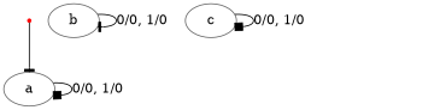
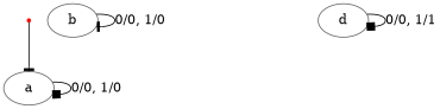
  digraph {
    rankdir=TB
    node [color=gray40]
    edge [arrowhead=box]
    INIT [color=red shape=point]
    a
    b
-   c
+   d
    INIT -> a [arrowhead=tee]
    a -> a [label="0/0, 1/0"]
    b -> b [arrowhead=tee label="0/0, 1/0"]
-   c -> c [label="0/0, 1/0"]
+   d -> d [label="0/0, 1/1"]
  }
